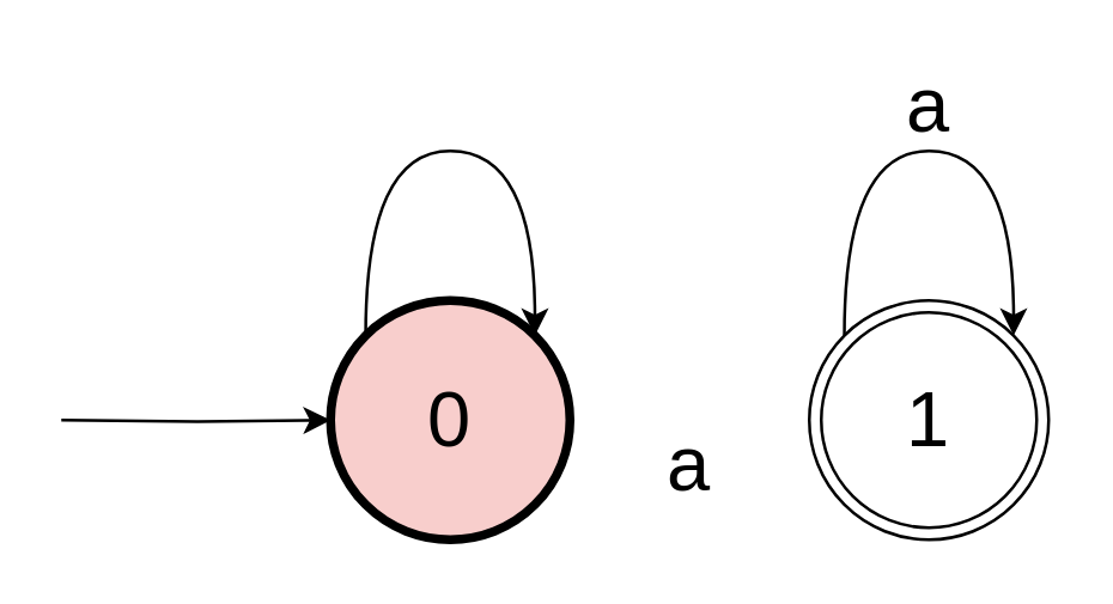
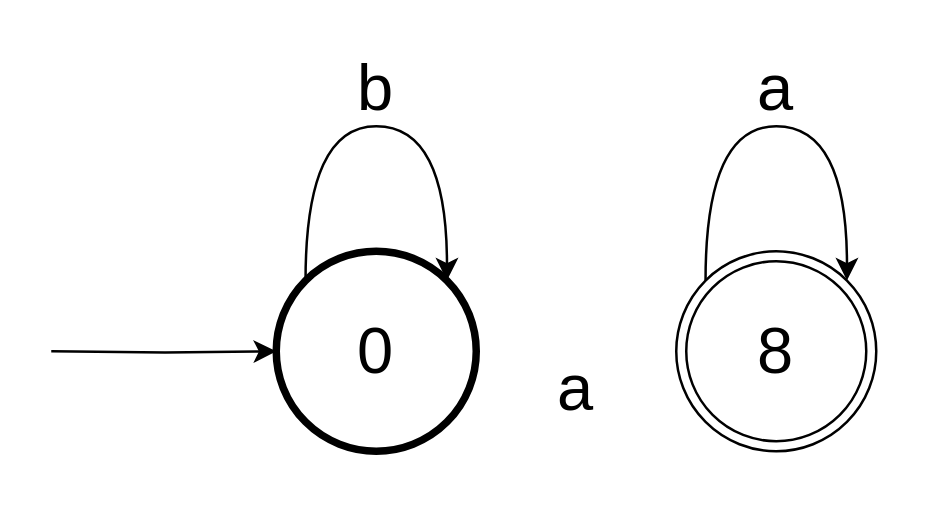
  <mxCell id="0" />
  <mxCell id="1" parent="0" />
  <mxCell id="2" style="edgeStyle=orthogonalEdgeStyle;orthogonalLoop=1;jettySize=auto;html=1;rounded=0;entryX=0;entryY=0.5;entryDx=0;entryDy=0;" parent="1" target="3" edge="1"><mxGeometry relative="1" as="geometry"><mxPoint x="30" y="140" as="targetPoint" /><mxPoint x="20" y="140" as="sourcePoint" /></mxGeometry></mxCell>
- <mxCell id="3" value="&lt;font style=&quot;font-size: 26px&quot;&gt;0&lt;/font&gt;" style="ellipse;whiteSpace=wrap;html=1;aspect=fixed;strokeWidth=3;fillColor=#f8cecc;" parent="1" vertex="1"><mxGeometry x="110" y="100" width="80" height="80" as="geometry" /></mxCell>
+ <mxCell id="3" value="&lt;font style=&quot;font-size: 26px&quot;&gt;0&lt;/font&gt;" style="ellipse;whiteSpace=wrap;html=1;aspect=fixed;strokeWidth=3;" parent="1" vertex="1"><mxGeometry x="110" y="100" width="80" height="80" as="geometry" /></mxCell>
+ <mxCell id="4" value="&lt;font style=&quot;font-size: 26px&quot;&gt;b&lt;/font&gt;" style="text;html=1;strokeColor=none;fillColor=none;align=center;verticalAlign=middle;whiteSpace=wrap;rounded=0;" parent="1" vertex="1"><mxGeometry x="120" y="20" width="60" height="30" as="geometry" /></mxCell>
  <mxCell id="5" value="&lt;font style=&quot;font-size: 26px&quot;&gt;a&lt;/font&gt;" style="text;html=1;strokeColor=none;fillColor=none;align=center;verticalAlign=middle;whiteSpace=wrap;rounded=0;" parent="1" vertex="1"><mxGeometry x="280" y="20" width="60" height="30" as="geometry" /></mxCell>
- <mxCell id="6" value="&lt;font style=&quot;font-size: 26px&quot;&gt;1&lt;/font&gt;" style="ellipse;shape=doubleEllipse;whiteSpace=wrap;html=1;aspect=fixed;strokeWidth=1;" parent="1" vertex="1"><mxGeometry x="270" y="100" width="80" height="80" as="geometry" /></mxCell>
+ <mxCell id="6" value="&lt;font style=&quot;font-size: 26px&quot;&gt;8&lt;/font&gt;" style="ellipse;shape=doubleEllipse;whiteSpace=wrap;html=1;aspect=fixed;strokeWidth=1;" parent="1" vertex="1"><mxGeometry x="270" y="100" width="80" height="80" as="geometry" /></mxCell>
  <mxCell id="7" value="&lt;font style=&quot;font-size: 26px&quot;&gt;a&lt;/font&gt;" style="text;html=1;strokeColor=none;fillColor=none;align=center;verticalAlign=middle;whiteSpace=wrap;rounded=0;" parent="1" vertex="1"><mxGeometry x="200" y="140" width="60" height="30" as="geometry" /></mxCell>
  <mxCell id="8" style="edgeStyle=orthogonalEdgeStyle;orthogonalLoop=1;jettySize=auto;html=1;entryX=1;entryY=0;entryDx=0;entryDy=0;curved=1;exitX=0;exitY=0;exitDx=0;exitDy=0;" edge="1" parent="1" source="3" target="3"><mxGeometry relative="1" as="geometry"><Array as="points"><mxPoint x="122" y="50" /><mxPoint x="178" y="50" /></Array></mxGeometry></mxCell>
  <mxCell id="9" style="edgeStyle=orthogonalEdgeStyle;curved=1;orthogonalLoop=1;jettySize=auto;html=1;entryX=1;entryY=0;entryDx=0;entryDy=0;exitX=0;exitY=0;exitDx=0;exitDy=0;" edge="1" parent="1" source="6" target="6"><mxGeometry relative="1" as="geometry"><Array as="points"><mxPoint x="282" y="50" /><mxPoint x="338" y="50" /></Array></mxGeometry></mxCell>
